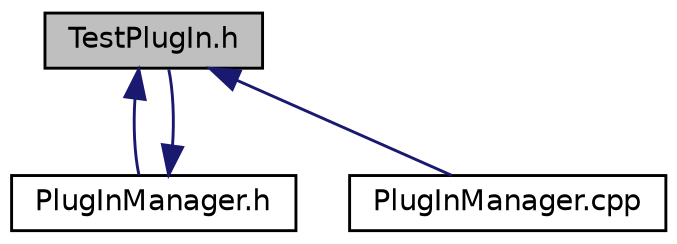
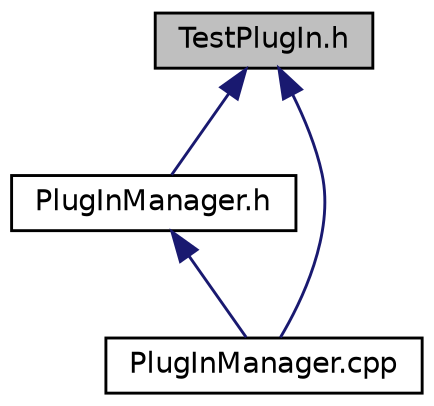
  digraph {
    node [color=black fillcolor=white fontname=Helvetica fontsize=10 shape=record style=filled]
    edge [color=midnightblue dir=back fontname=Helvetica fontsize=10 labelfontname=Helvetica labelfontsize=10 style=solid]
    n1 [fillcolor=grey75 fontcolor=black height=0.2 label="TestPlugIn.h" width=0.4]
    n2 [height=0.2 label="PlugInManager.h" width=0.4]
    n3 [height=0.2 label="PlugInManager.cpp" width=0.4]
    n1 -> n2
    n1 -> n3
-   n2 -> n1
+   n2 -> n3
  }
